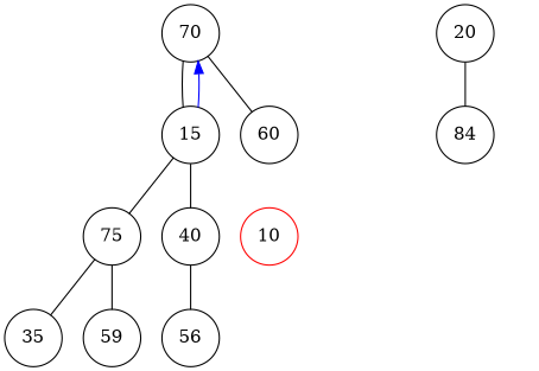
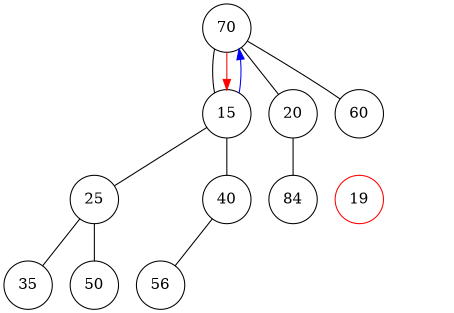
  digraph {
    node [shape=circle]
    edge [arrowhead=none arrowtail=none color=black]
    n1 [label=70]
    n2 [label=15]
    n3 [label=20]
    n4 [label=60]
-   n5 [label=75]
+   n5 [label=25]
    n6 [label=40]
    n7 [label=84]
    n8 [label=35]
-   n9 [label=59]
+   n9 [label=50]
    n10 [label=56]
    n11 [label=70 style=invis]
-   n12 [color=red label=10]
+   n12 [color=red label=19]
    n13 [label=58 style=invis]
    n14 [label=79 style=invis]
    n15 [label=78 style=invis]
    n1 -> n2
+   n1 -> n2 [arrowhead=normal color=red]
+   n1 -> n3
    n1 -> n4
    n2 -> n1 [arrowhead=normal color=blue]
    n2 -> n5
    n2 -> n6
    n3 -> n7
    n4 -> n12 [style=invis]
    n4 -> n13 [style=invis]
    n5 -> n8
    n5 -> n9
    n6 -> n10
    n6 -> n11 [style=invis]
    n7 -> n14 [style=invis]
    n7 -> n15 [style=invis]
  }
